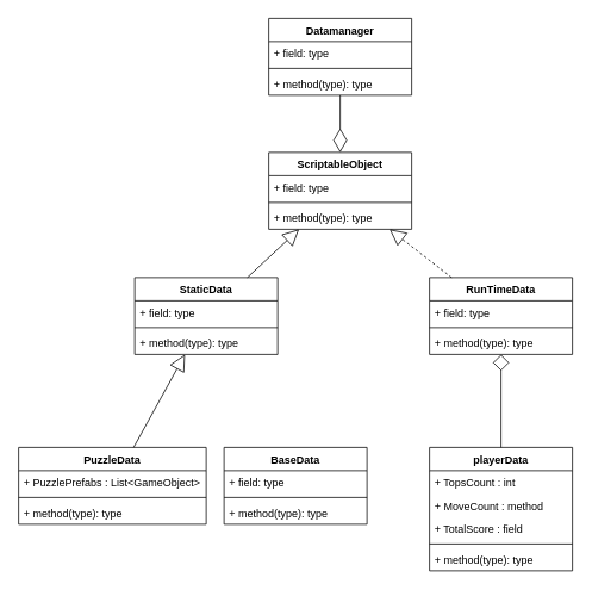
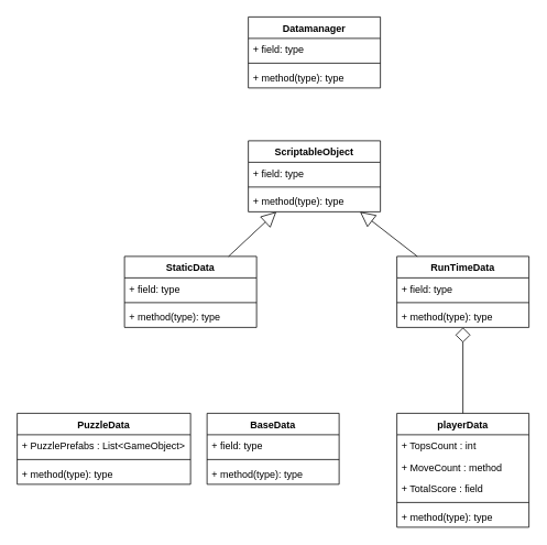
  <mxCell id="0" />
  <mxCell id="1" parent="0" />
  <mxCell id="2" value="Datamanager" style="swimlane;fontStyle=1;align=center;verticalAlign=top;childLayout=stackLayout;horizontal=1;startSize=26;horizontalStack=0;resizeParent=1;resizeParentMax=0;resizeLast=0;collapsible=1;marginBottom=0;" parent="1" vertex="1"><mxGeometry x="300" y="20" width="160" height="86" as="geometry" /></mxCell>
  <mxCell id="3" value="+ field: type" style="text;strokeColor=none;fillColor=none;align=left;verticalAlign=top;spacingLeft=4;spacingRight=4;overflow=hidden;rotatable=0;points=[[0,0.5],[1,0.5]];portConstraint=eastwest;" parent="2" vertex="1"><mxGeometry y="26" width="160" height="26" as="geometry" /></mxCell>
  <mxCell id="4" value="" style="line;strokeWidth=1;fillColor=none;align=left;verticalAlign=middle;spacingTop=-1;spacingLeft=3;spacingRight=3;rotatable=0;labelPosition=right;points=[];portConstraint=eastwest;" parent="2" vertex="1"><mxGeometry y="52" width="160" height="8" as="geometry" /></mxCell>
  <mxCell id="5" value="+ method(type): type" style="text;strokeColor=none;fillColor=none;align=left;verticalAlign=top;spacingLeft=4;spacingRight=4;overflow=hidden;rotatable=0;points=[[0,0.5],[1,0.5]];portConstraint=eastwest;" parent="2" vertex="1"><mxGeometry y="60" width="160" height="26" as="geometry" /></mxCell>
  <mxCell id="6" value="ScriptableObject" style="swimlane;fontStyle=1;align=center;verticalAlign=top;childLayout=stackLayout;horizontal=1;startSize=26;horizontalStack=0;resizeParent=1;resizeParentMax=0;resizeLast=0;collapsible=1;marginBottom=0;" vertex="1" parent="1"><mxGeometry x="300" y="170" width="160" height="86" as="geometry" /></mxCell>
  <mxCell id="7" value="+ field: type" style="text;strokeColor=none;fillColor=none;align=left;verticalAlign=top;spacingLeft=4;spacingRight=4;overflow=hidden;rotatable=0;points=[[0,0.5],[1,0.5]];portConstraint=eastwest;" vertex="1" parent="6"><mxGeometry y="26" width="160" height="26" as="geometry" /></mxCell>
  <mxCell id="8" value="" style="line;strokeWidth=1;fillColor=none;align=left;verticalAlign=middle;spacingTop=-1;spacingLeft=3;spacingRight=3;rotatable=0;labelPosition=right;points=[];portConstraint=eastwest;" vertex="1" parent="6"><mxGeometry y="52" width="160" height="8" as="geometry" /></mxCell>
  <mxCell id="9" value="+ method(type): type" style="text;strokeColor=none;fillColor=none;align=left;verticalAlign=top;spacingLeft=4;spacingRight=4;overflow=hidden;rotatable=0;points=[[0,0.5],[1,0.5]];portConstraint=eastwest;" vertex="1" parent="6"><mxGeometry y="60" width="160" height="26" as="geometry" /></mxCell>
  <mxCell id="10" value="PuzzleData" style="swimlane;fontStyle=1;align=center;verticalAlign=top;childLayout=stackLayout;horizontal=1;startSize=26;horizontalStack=0;resizeParent=1;resizeParentMax=0;resizeLast=0;collapsible=1;marginBottom=0;" vertex="1" parent="1"><mxGeometry x="20" y="500" width="210" height="86" as="geometry" /></mxCell>
  <mxCell id="11" value="+ PuzzlePrefabs : List&lt;GameObject&gt;" style="text;strokeColor=none;fillColor=none;align=left;verticalAlign=top;spacingLeft=4;spacingRight=4;overflow=hidden;rotatable=0;points=[[0,0.5],[1,0.5]];portConstraint=eastwest;" vertex="1" parent="10"><mxGeometry y="26" width="210" height="26" as="geometry" /></mxCell>
  <mxCell id="12" value="" style="line;strokeWidth=1;fillColor=none;align=left;verticalAlign=middle;spacingTop=-1;spacingLeft=3;spacingRight=3;rotatable=0;labelPosition=right;points=[];portConstraint=eastwest;" vertex="1" parent="10"><mxGeometry y="52" width="210" height="8" as="geometry" /></mxCell>
  <mxCell id="13" value="+ method(type): type" style="text;strokeColor=none;fillColor=none;align=left;verticalAlign=top;spacingLeft=4;spacingRight=4;overflow=hidden;rotatable=0;points=[[0,0.5],[1,0.5]];portConstraint=eastwest;" vertex="1" parent="10"><mxGeometry y="60" width="210" height="26" as="geometry" /></mxCell>
- <mxCell id="14" value="" style="endArrow=block;endSize=16;endFill=0;html=1;" edge="1" parent="1" source="10" target="24"><mxGeometry width="160" relative="1" as="geometry"><mxPoint x="310" y="330" as="sourcePoint" /><mxPoint x="470" y="330" as="targetPoint" /></mxGeometry></mxCell>
- <mxCell id="15" value="" style="endArrow=diamondThin;endFill=0;endSize=24;html=1;" edge="1" parent="1" source="2" target="6"><mxGeometry width="160" relative="1" as="geometry"><mxPoint x="310" y="330" as="sourcePoint" /><mxPoint x="470" y="330" as="targetPoint" /></mxGeometry></mxCell>
  <mxCell id="16" value="BaseData" style="swimlane;fontStyle=1;align=center;verticalAlign=top;childLayout=stackLayout;horizontal=1;startSize=26;horizontalStack=0;resizeParent=1;resizeParentMax=0;resizeLast=0;collapsible=1;marginBottom=0;" vertex="1" parent="1"><mxGeometry x="250" y="500" width="160" height="86" as="geometry" /></mxCell>
  <mxCell id="17" value="+ field: type" style="text;strokeColor=none;fillColor=none;align=left;verticalAlign=top;spacingLeft=4;spacingRight=4;overflow=hidden;rotatable=0;points=[[0,0.5],[1,0.5]];portConstraint=eastwest;" vertex="1" parent="16"><mxGeometry y="26" width="160" height="26" as="geometry" /></mxCell>
  <mxCell id="18" value="" style="line;strokeWidth=1;fillColor=none;align=left;verticalAlign=middle;spacingTop=-1;spacingLeft=3;spacingRight=3;rotatable=0;labelPosition=right;points=[];portConstraint=eastwest;" vertex="1" parent="16"><mxGeometry y="52" width="160" height="8" as="geometry" /></mxCell>
  <mxCell id="19" value="+ method(type): type" style="text;strokeColor=none;fillColor=none;align=left;verticalAlign=top;spacingLeft=4;spacingRight=4;overflow=hidden;rotatable=0;points=[[0,0.5],[1,0.5]];portConstraint=eastwest;" vertex="1" parent="16"><mxGeometry y="60" width="160" height="26" as="geometry" /></mxCell>
  <mxCell id="20" value="RunTimeData" style="swimlane;fontStyle=1;align=center;verticalAlign=top;childLayout=stackLayout;horizontal=1;startSize=26;horizontalStack=0;resizeParent=1;resizeParentMax=0;resizeLast=0;collapsible=1;marginBottom=0;" vertex="1" parent="1"><mxGeometry x="480" y="310" width="160" height="86" as="geometry" /></mxCell>
  <mxCell id="21" value="+ field: type" style="text;strokeColor=none;fillColor=none;align=left;verticalAlign=top;spacingLeft=4;spacingRight=4;overflow=hidden;rotatable=0;points=[[0,0.5],[1,0.5]];portConstraint=eastwest;" vertex="1" parent="20"><mxGeometry y="26" width="160" height="26" as="geometry" /></mxCell>
  <mxCell id="22" value="" style="line;strokeWidth=1;fillColor=none;align=left;verticalAlign=middle;spacingTop=-1;spacingLeft=3;spacingRight=3;rotatable=0;labelPosition=right;points=[];portConstraint=eastwest;" vertex="1" parent="20"><mxGeometry y="52" width="160" height="8" as="geometry" /></mxCell>
  <mxCell id="23" value="+ method(type): type" style="text;strokeColor=none;fillColor=none;align=left;verticalAlign=top;spacingLeft=4;spacingRight=4;overflow=hidden;rotatable=0;points=[[0,0.5],[1,0.5]];portConstraint=eastwest;" vertex="1" parent="20"><mxGeometry y="60" width="160" height="26" as="geometry" /></mxCell>
  <mxCell id="24" value="StaticData" style="swimlane;fontStyle=1;align=center;verticalAlign=top;childLayout=stackLayout;horizontal=1;startSize=26;horizontalStack=0;resizeParent=1;resizeParentMax=0;resizeLast=0;collapsible=1;marginBottom=0;" vertex="1" parent="1"><mxGeometry x="150" y="310" width="160" height="86" as="geometry" /></mxCell>
  <mxCell id="25" value="+ field: type" style="text;strokeColor=none;fillColor=none;align=left;verticalAlign=top;spacingLeft=4;spacingRight=4;overflow=hidden;rotatable=0;points=[[0,0.5],[1,0.5]];portConstraint=eastwest;" vertex="1" parent="24"><mxGeometry y="26" width="160" height="26" as="geometry" /></mxCell>
  <mxCell id="26" value="" style="line;strokeWidth=1;fillColor=none;align=left;verticalAlign=middle;spacingTop=-1;spacingLeft=3;spacingRight=3;rotatable=0;labelPosition=right;points=[];portConstraint=eastwest;" vertex="1" parent="24"><mxGeometry y="52" width="160" height="8" as="geometry" /></mxCell>
  <mxCell id="27" value="+ method(type): type" style="text;strokeColor=none;fillColor=none;align=left;verticalAlign=top;spacingLeft=4;spacingRight=4;overflow=hidden;rotatable=0;points=[[0,0.5],[1,0.5]];portConstraint=eastwest;" vertex="1" parent="24"><mxGeometry y="60" width="160" height="26" as="geometry" /></mxCell>
  <mxCell id="28" value="" style="endArrow=block;endSize=16;endFill=0;html=1;" edge="1" parent="1" source="24" target="6"><mxGeometry width="160" relative="1" as="geometry"><mxPoint x="150" y="510" as="sourcePoint" /><mxPoint x="150" y="416" as="targetPoint" /></mxGeometry></mxCell>
- <mxCell id="29" value="" style="endArrow=block;endSize=16;endFill=0;html=1;dashed=1;" edge="1" parent="1" source="20" target="6"><mxGeometry width="160" relative="1" as="geometry"><mxPoint x="286.071" y="320" as="sourcePoint" /><mxPoint x="343.929" y="266" as="targetPoint" /></mxGeometry></mxCell>
+ <mxCell id="29" value="" style="endArrow=block;endSize=16;endFill=0;html=1;" edge="1" parent="1" source="20" target="6"><mxGeometry width="160" relative="1" as="geometry"><mxPoint x="286.071" y="320" as="sourcePoint" /><mxPoint x="343.929" y="266" as="targetPoint" /></mxGeometry></mxCell>
  <mxCell id="30" value="playerData" style="swimlane;fontStyle=1;align=center;verticalAlign=top;childLayout=stackLayout;horizontal=1;startSize=26;horizontalStack=0;resizeParent=1;resizeParentMax=0;resizeLast=0;collapsible=1;marginBottom=0;" vertex="1" parent="1"><mxGeometry x="480" y="500" width="160" height="138" as="geometry" /></mxCell>
  <mxCell id="31" value="+ TopsCount : int" style="text;strokeColor=none;fillColor=none;align=left;verticalAlign=top;spacingLeft=4;spacingRight=4;overflow=hidden;rotatable=0;points=[[0,0.5],[1,0.5]];portConstraint=eastwest;" vertex="1" parent="30"><mxGeometry y="26" width="160" height="26" as="geometry" /></mxCell>
  <mxCell id="32" value="+ MoveCount : method" style="text;strokeColor=none;fillColor=none;align=left;verticalAlign=top;spacingLeft=4;spacingRight=4;overflow=hidden;rotatable=0;points=[[0,0.5],[1,0.5]];portConstraint=eastwest;" vertex="1" parent="30"><mxGeometry y="52" width="160" height="26" as="geometry" /></mxCell>
  <mxCell id="33" value="+ TotalScore : field" style="text;strokeColor=none;fillColor=none;align=left;verticalAlign=top;spacingLeft=4;spacingRight=4;overflow=hidden;rotatable=0;points=[[0,0.5],[1,0.5]];portConstraint=eastwest;" vertex="1" parent="30"><mxGeometry y="78" width="160" height="26" as="geometry" /></mxCell>
  <mxCell id="34" value="" style="line;strokeWidth=1;fillColor=none;align=left;verticalAlign=middle;spacingTop=-1;spacingLeft=3;spacingRight=3;rotatable=0;labelPosition=right;points=[];portConstraint=eastwest;" vertex="1" parent="30"><mxGeometry y="104" width="160" height="8" as="geometry" /></mxCell>
  <mxCell id="35" value="+ method(type): type" style="text;strokeColor=none;fillColor=none;align=left;verticalAlign=top;spacingLeft=4;spacingRight=4;overflow=hidden;rotatable=0;points=[[0,0.5],[1,0.5]];portConstraint=eastwest;" vertex="1" parent="30"><mxGeometry y="112" width="160" height="26" as="geometry" /></mxCell>
  <mxCell id="36" value="" style="endArrow=diamond;endSize=16;endFill=0;html=1;" edge="1" parent="1" source="30" target="20"><mxGeometry width="160" relative="1" as="geometry"><mxPoint x="317.368" y="510" as="sourcePoint" /><mxPoint x="262.632" y="406" as="targetPoint" /></mxGeometry></mxCell>
